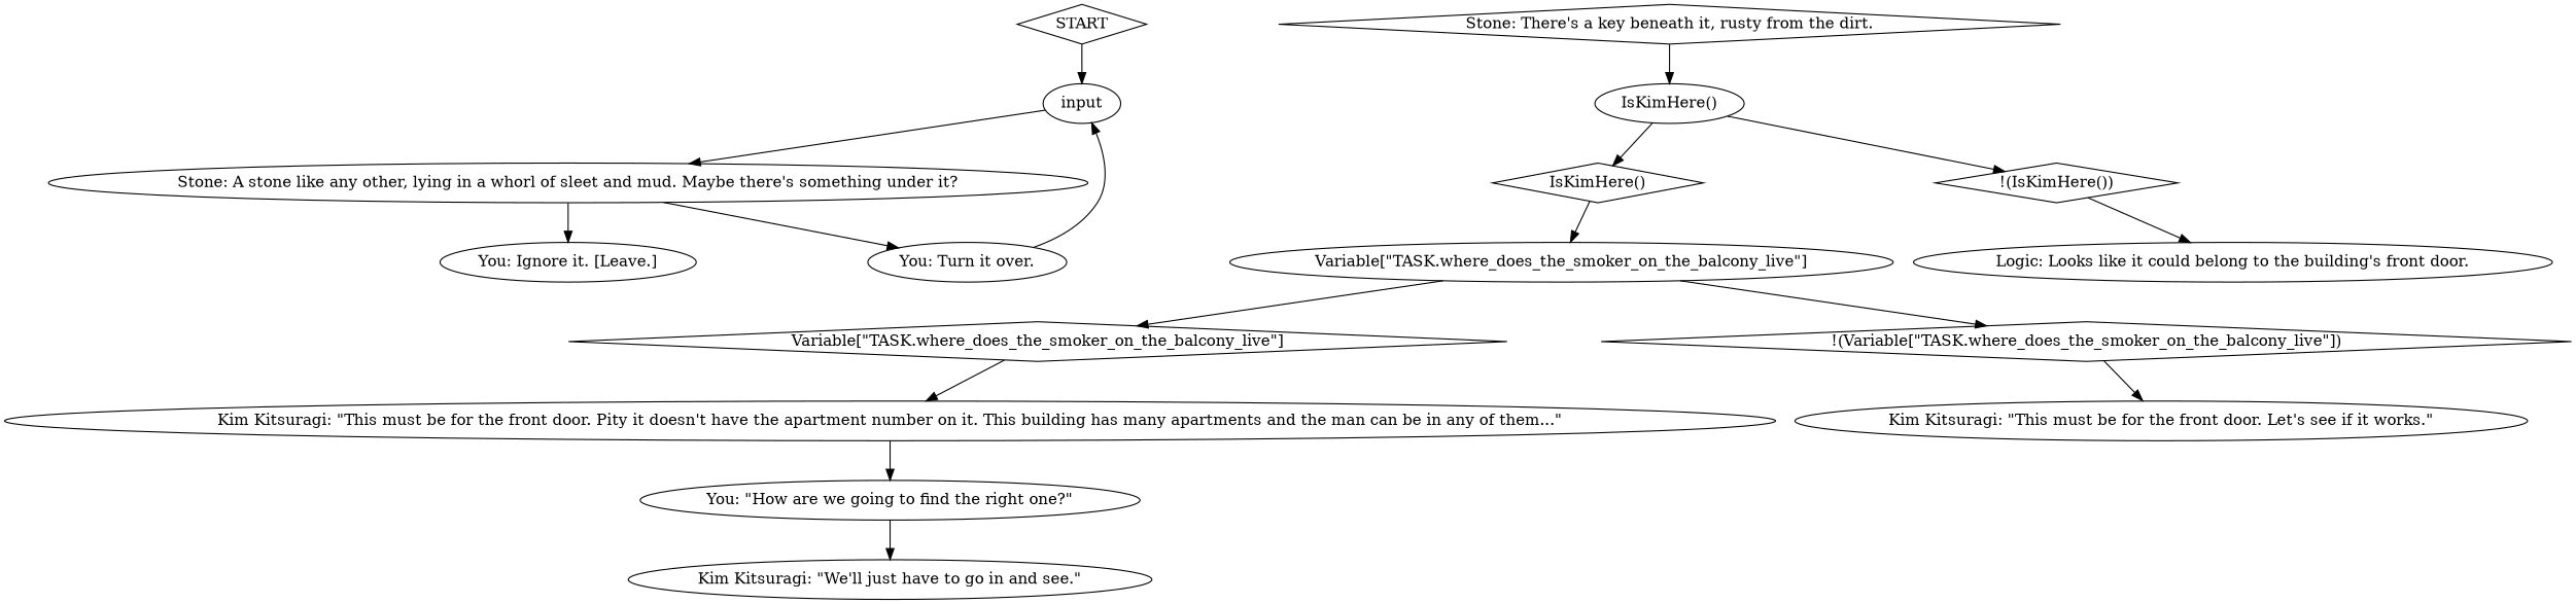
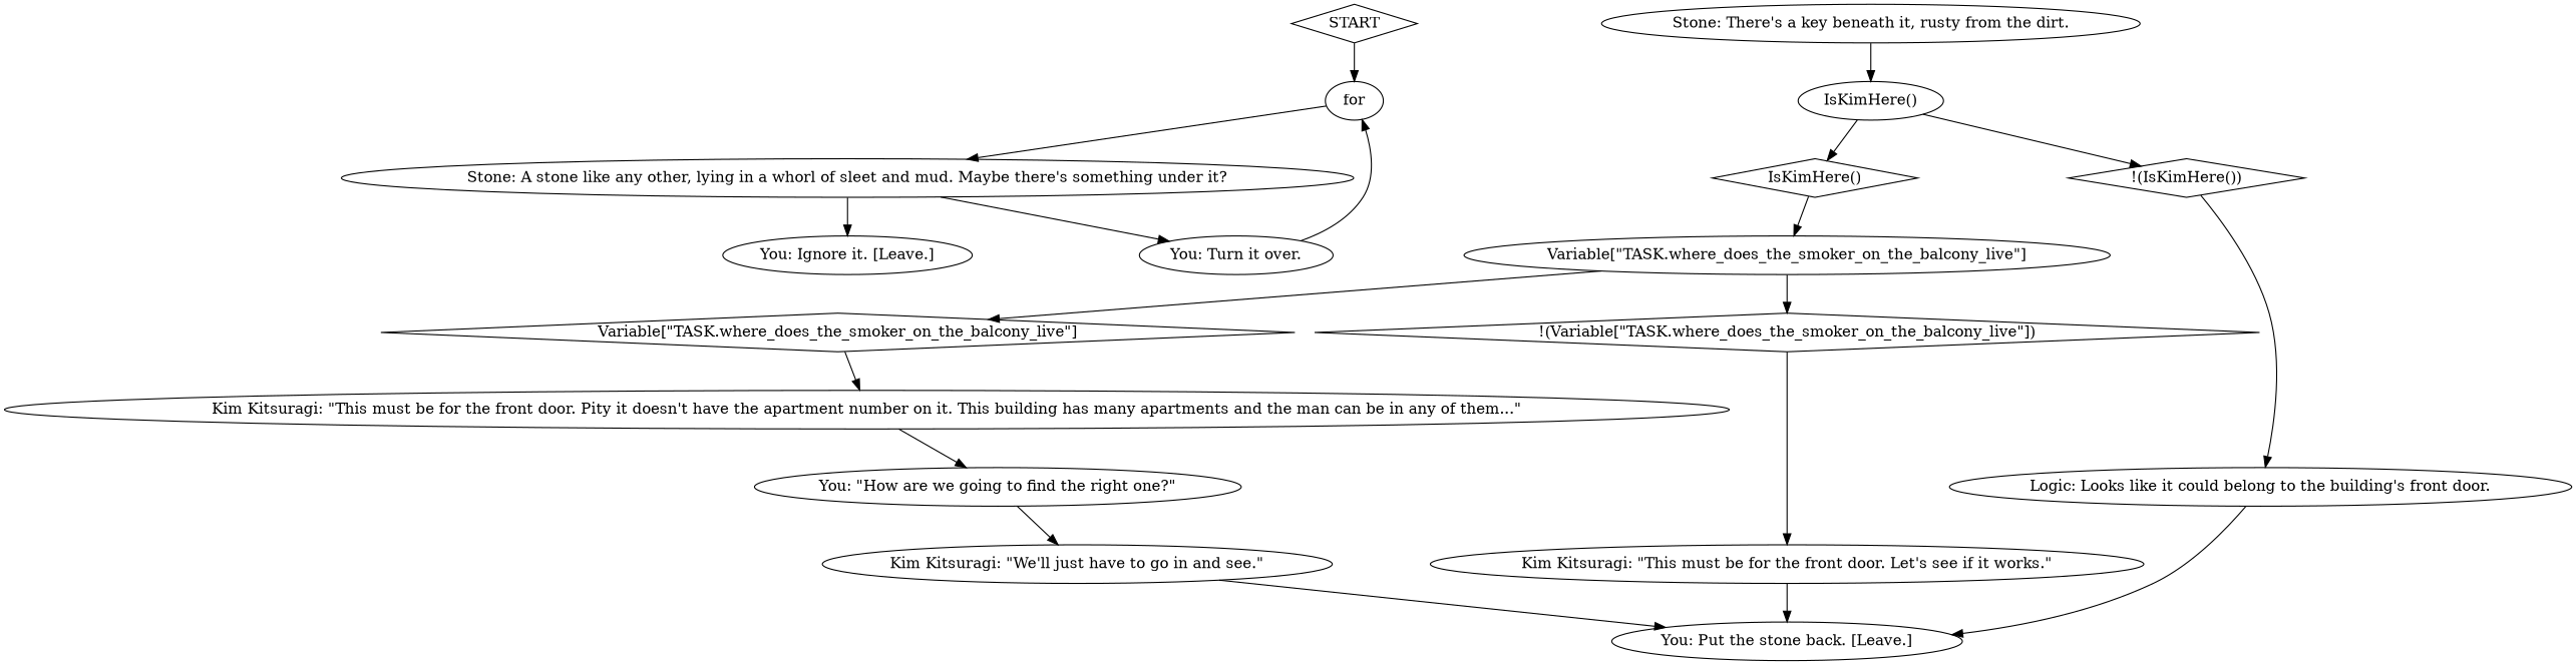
  digraph {
    n1 [label=START shape=diamond]
-   n2 [label=input]
+   n2 [label=for]
    n3 [label="Stone: A stone like any other, lying in a whorl of sleet and mud. Maybe there's something under it?"]
    n4 [label="You: Ignore it. [Leave.]"]
    n5 [label="You: Turn it over."]
-   n6 [label="Stone: There's a key beneath it, rusty from the dirt." shape=diamond]
+   n6 [label="Stone: There's a key beneath it, rusty from the dirt."]
    n7 [label="IsKimHere()"]
    n8 [label="IsKimHere()" shape=diamond]
    n9 [label="!(IsKimHere())" shape=diamond]
    n10 [label="Kim Kitsuragi: \"We'll just have to go in and see.\""]
+   n11 [label="You: Put the stone back. [Leave.]"]
    n12 [label="Variable[\"TASK.where_does_the_smoker_on_the_balcony_live\"]"]
    n13 [label="Logic: Looks like it could belong to the building's front door."]
    n14 [label="Variable[\"TASK.where_does_the_smoker_on_the_balcony_live\"]" shape=diamond]
    n15 [label="!(Variable[\"TASK.where_does_the_smoker_on_the_balcony_live\"])" shape=diamond]
    n16 [label="Kim Kitsuragi: \"This must be for the front door. Pity it doesn't have the apartment number on it. This building has many apartments and the man can be in any of them...\""]
    n17 [label="You: \"How are we going to find the right one?\""]
    n18 [label="Kim Kitsuragi: \"This must be for the front door. Let's see if it works.\""]
    n1 -> n2
    n2 -> n3
    n3 -> n4
    n3 -> n5
    n5 -> n2
    n6 -> n7
    n7 -> n8
    n7 -> n9
    n8 -> n12
    n9 -> n13
+   n10 -> n11
    n12 -> n14
    n12 -> n15
+   n13 -> n11
    n14 -> n16
    n15 -> n18
    n16 -> n17
    n17 -> n10
+   n18 -> n11
  }
